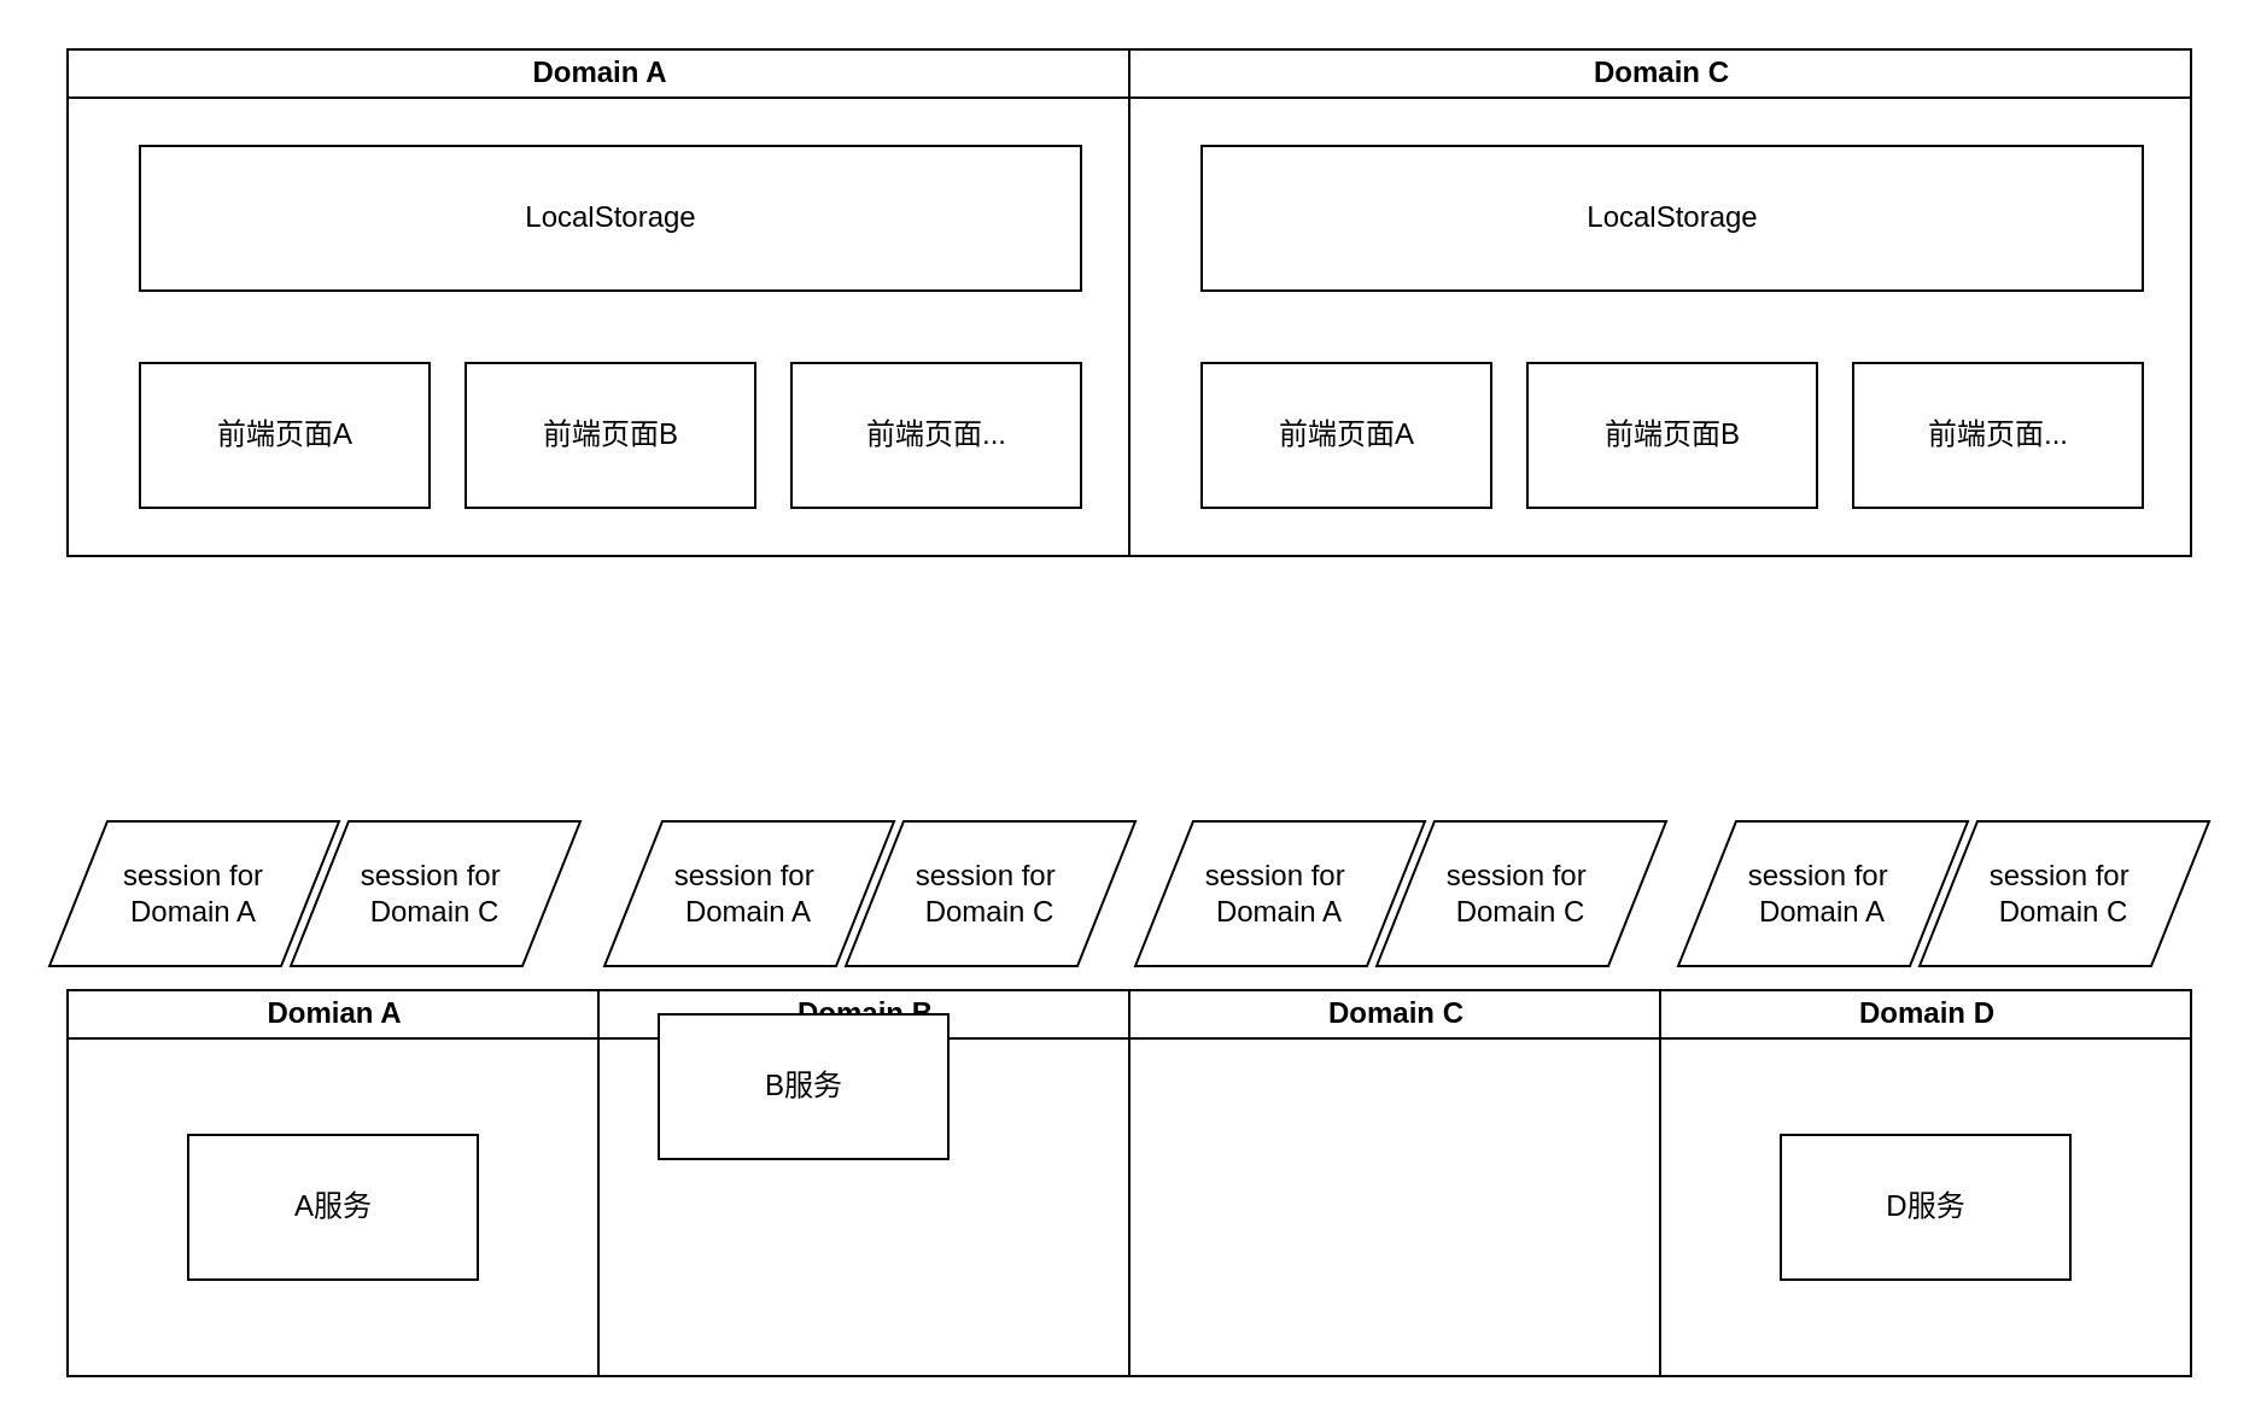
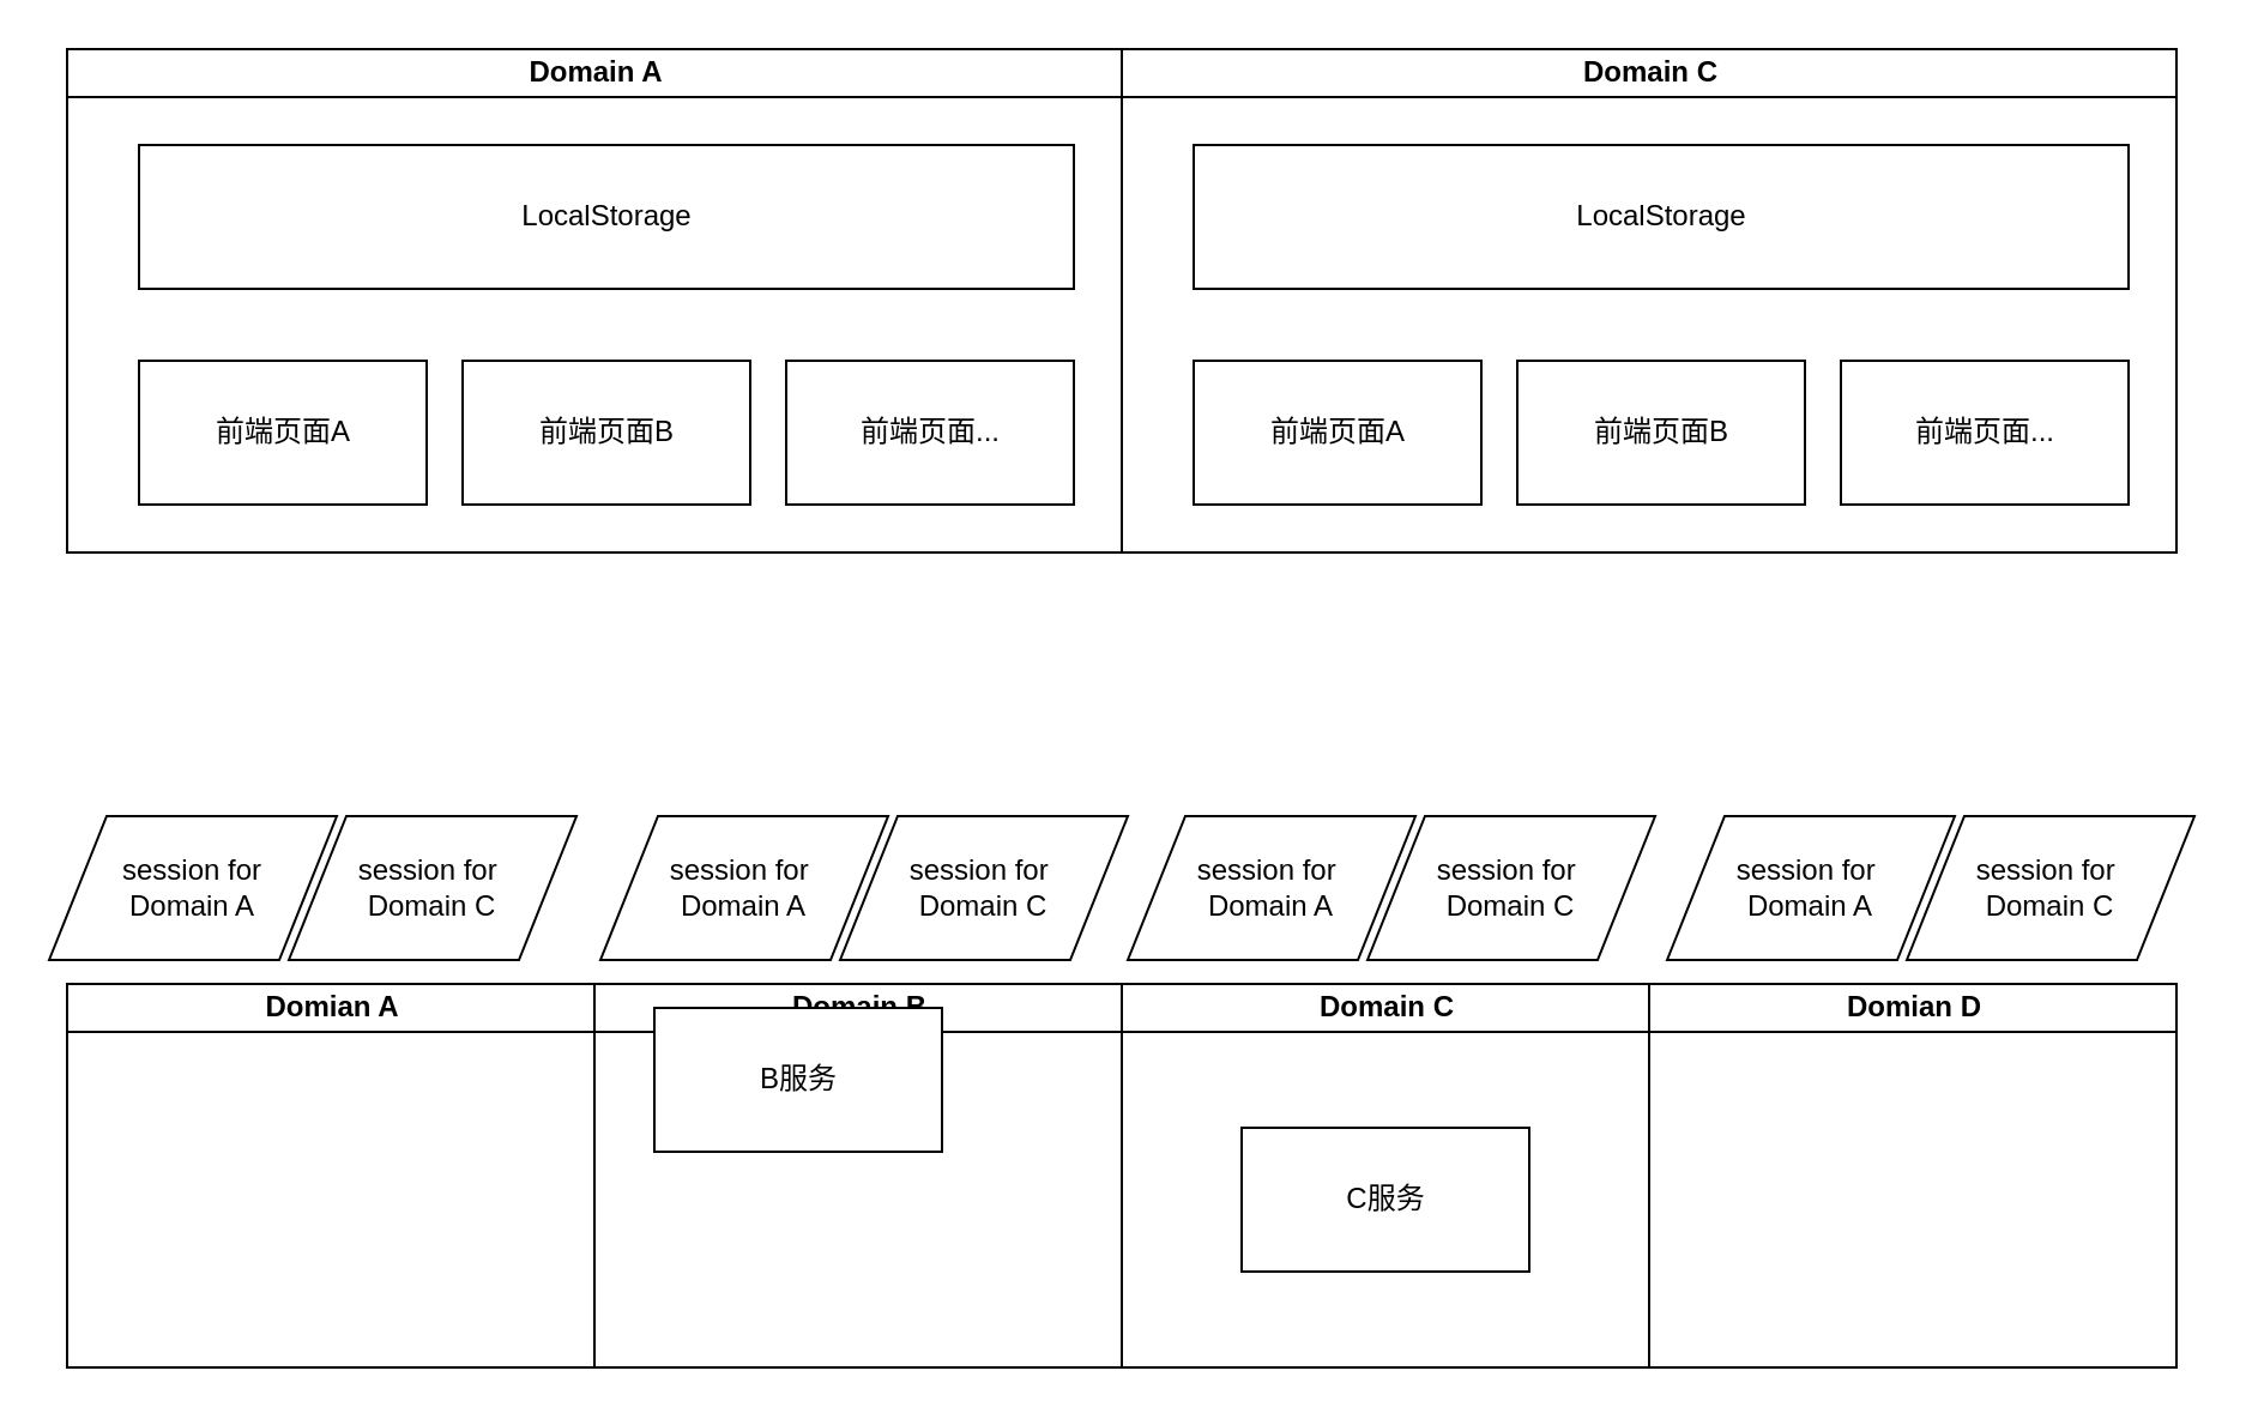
  <mxCell id="0" />
  <mxCell id="1" parent="0" />
  <mxCell id="2" value="Domain A" style="swimlane;html=1;startSize=20;horizontal=1;containerType=tree;" vertex="1" parent="1"><mxGeometry x="27.5" y="20" width="440" height="210" as="geometry" /></mxCell>
  <mxCell id="3" value="LocalStorage" style="rounded=0;whiteSpace=wrap;html=1;" vertex="1" parent="2"><mxGeometry x="30" y="40" width="390" height="60" as="geometry" /></mxCell>
  <mxCell id="4" value="前端页面A" style="rounded=0;whiteSpace=wrap;html=1;" vertex="1" parent="2"><mxGeometry x="30" y="130" width="120" height="60" as="geometry" /></mxCell>
  <mxCell id="5" value="前端页面..." style="rounded=0;whiteSpace=wrap;html=1;" vertex="1" parent="2"><mxGeometry x="300" y="130" width="120" height="60" as="geometry" /></mxCell>
  <mxCell id="6" value="前端页面B" style="rounded=0;whiteSpace=wrap;html=1;" vertex="1" parent="2"><mxGeometry x="165" y="130" width="120" height="60" as="geometry" /></mxCell>
  <mxCell id="7" value="Domian A" style="swimlane;html=1;startSize=20;horizontal=1;containerType=tree;" vertex="1" parent="1"><mxGeometry x="27.5" y="410" width="220" height="160" as="geometry" /></mxCell>
- <mxCell id="8" value="A服务" style="rounded=0;whiteSpace=wrap;html=1;" vertex="1" parent="7"><mxGeometry x="50" y="60" width="120" height="60" as="geometry" /></mxCell>
  <mxCell id="9" value="Domain B" style="swimlane;html=1;startSize=20;horizontal=1;containerType=tree;" vertex="1" parent="1"><mxGeometry x="247.5" y="410" width="220" height="160" as="geometry" /></mxCell>
  <mxCell id="10" value="B服务" style="rounded=0;whiteSpace=wrap;html=1;" vertex="1" parent="9"><mxGeometry x="25" y="10" width="120" height="60" as="geometry" /></mxCell>
  <mxCell id="11" value="Domain C" style="swimlane;html=1;startSize=20;horizontal=1;containerType=tree;" vertex="1" parent="1"><mxGeometry x="467.5" y="410" width="220" height="160" as="geometry" /></mxCell>
- <mxCell id="13" value="Domain D" style="swimlane;html=1;startSize=20;horizontal=1;containerType=tree;" vertex="1" parent="1"><mxGeometry x="687.5" y="410" width="220" height="160" as="geometry" /></mxCell>
- <mxCell id="14" value="D服务" style="rounded=0;whiteSpace=wrap;html=1;" vertex="1" parent="13"><mxGeometry x="50" y="60" width="120" height="60" as="geometry" /></mxCell>
+ <mxCell id="12" value="C服务" style="rounded=0;whiteSpace=wrap;html=1;" vertex="1" parent="11"><mxGeometry x="50" y="60" width="120" height="60" as="geometry" /></mxCell>
+ <mxCell id="13" value="Domian D" style="swimlane;html=1;startSize=20;horizontal=1;containerType=tree;" vertex="1" parent="1"><mxGeometry x="687.5" y="410" width="220" height="160" as="geometry" /></mxCell>
  <mxCell id="15" value="Domain C" style="swimlane;html=1;startSize=20;horizontal=1;containerType=tree;" vertex="1" parent="1"><mxGeometry x="467.5" y="20" width="440" height="210" as="geometry" /></mxCell>
  <mxCell id="16" value="LocalStorage" style="rounded=0;whiteSpace=wrap;html=1;" vertex="1" parent="15"><mxGeometry x="30" y="40" width="390" height="60" as="geometry" /></mxCell>
  <mxCell id="17" value="前端页面A" style="rounded=0;whiteSpace=wrap;html=1;" vertex="1" parent="15"><mxGeometry x="30" y="130" width="120" height="60" as="geometry" /></mxCell>
  <mxCell id="18" value="前端页面..." style="rounded=0;whiteSpace=wrap;html=1;" vertex="1" parent="15"><mxGeometry x="300" y="130" width="120" height="60" as="geometry" /></mxCell>
  <mxCell id="19" value="前端页面B" style="rounded=0;whiteSpace=wrap;html=1;" vertex="1" parent="15"><mxGeometry x="165" y="130" width="120" height="60" as="geometry" /></mxCell>
  <mxCell id="20" value="session for&amp;nbsp;&lt;br&gt;Domain C" style="shape=parallelogram;perimeter=parallelogramPerimeter;whiteSpace=wrap;html=1;" vertex="1" parent="1"><mxGeometry x="120" y="340" width="120" height="60" as="geometry" /></mxCell>
  <mxCell id="21" value="session for &lt;br&gt;Domain A" style="shape=parallelogram;perimeter=parallelogramPerimeter;whiteSpace=wrap;html=1;" vertex="1" parent="1"><mxGeometry x="20" y="340" width="120" height="60" as="geometry" /></mxCell>
  <mxCell id="22" value="session for&amp;nbsp;&lt;br&gt;Domain C" style="shape=parallelogram;perimeter=parallelogramPerimeter;whiteSpace=wrap;html=1;" vertex="1" parent="1"><mxGeometry x="350" y="340" width="120" height="60" as="geometry" /></mxCell>
  <mxCell id="23" value="session for&amp;nbsp;&lt;br&gt;Domain A" style="shape=parallelogram;perimeter=parallelogramPerimeter;whiteSpace=wrap;html=1;" vertex="1" parent="1"><mxGeometry x="250" y="340" width="120" height="60" as="geometry" /></mxCell>
  <mxCell id="24" value="session for&amp;nbsp;&lt;br&gt;Domain C" style="shape=parallelogram;perimeter=parallelogramPerimeter;whiteSpace=wrap;html=1;" vertex="1" parent="1"><mxGeometry x="570" y="340" width="120" height="60" as="geometry" /></mxCell>
  <mxCell id="25" value="session for&amp;nbsp;&lt;br&gt;Domain A" style="shape=parallelogram;perimeter=parallelogramPerimeter;whiteSpace=wrap;html=1;" vertex="1" parent="1"><mxGeometry x="470" y="340" width="120" height="60" as="geometry" /></mxCell>
  <mxCell id="26" value="session for&amp;nbsp;&lt;br&gt;Domain C" style="shape=parallelogram;perimeter=parallelogramPerimeter;whiteSpace=wrap;html=1;" vertex="1" parent="1"><mxGeometry x="795" y="340" width="120" height="60" as="geometry" /></mxCell>
  <mxCell id="27" value="session for&amp;nbsp;&lt;br&gt;Domain A" style="shape=parallelogram;perimeter=parallelogramPerimeter;whiteSpace=wrap;html=1;" vertex="1" parent="1"><mxGeometry x="695" y="340" width="120" height="60" as="geometry" /></mxCell>
